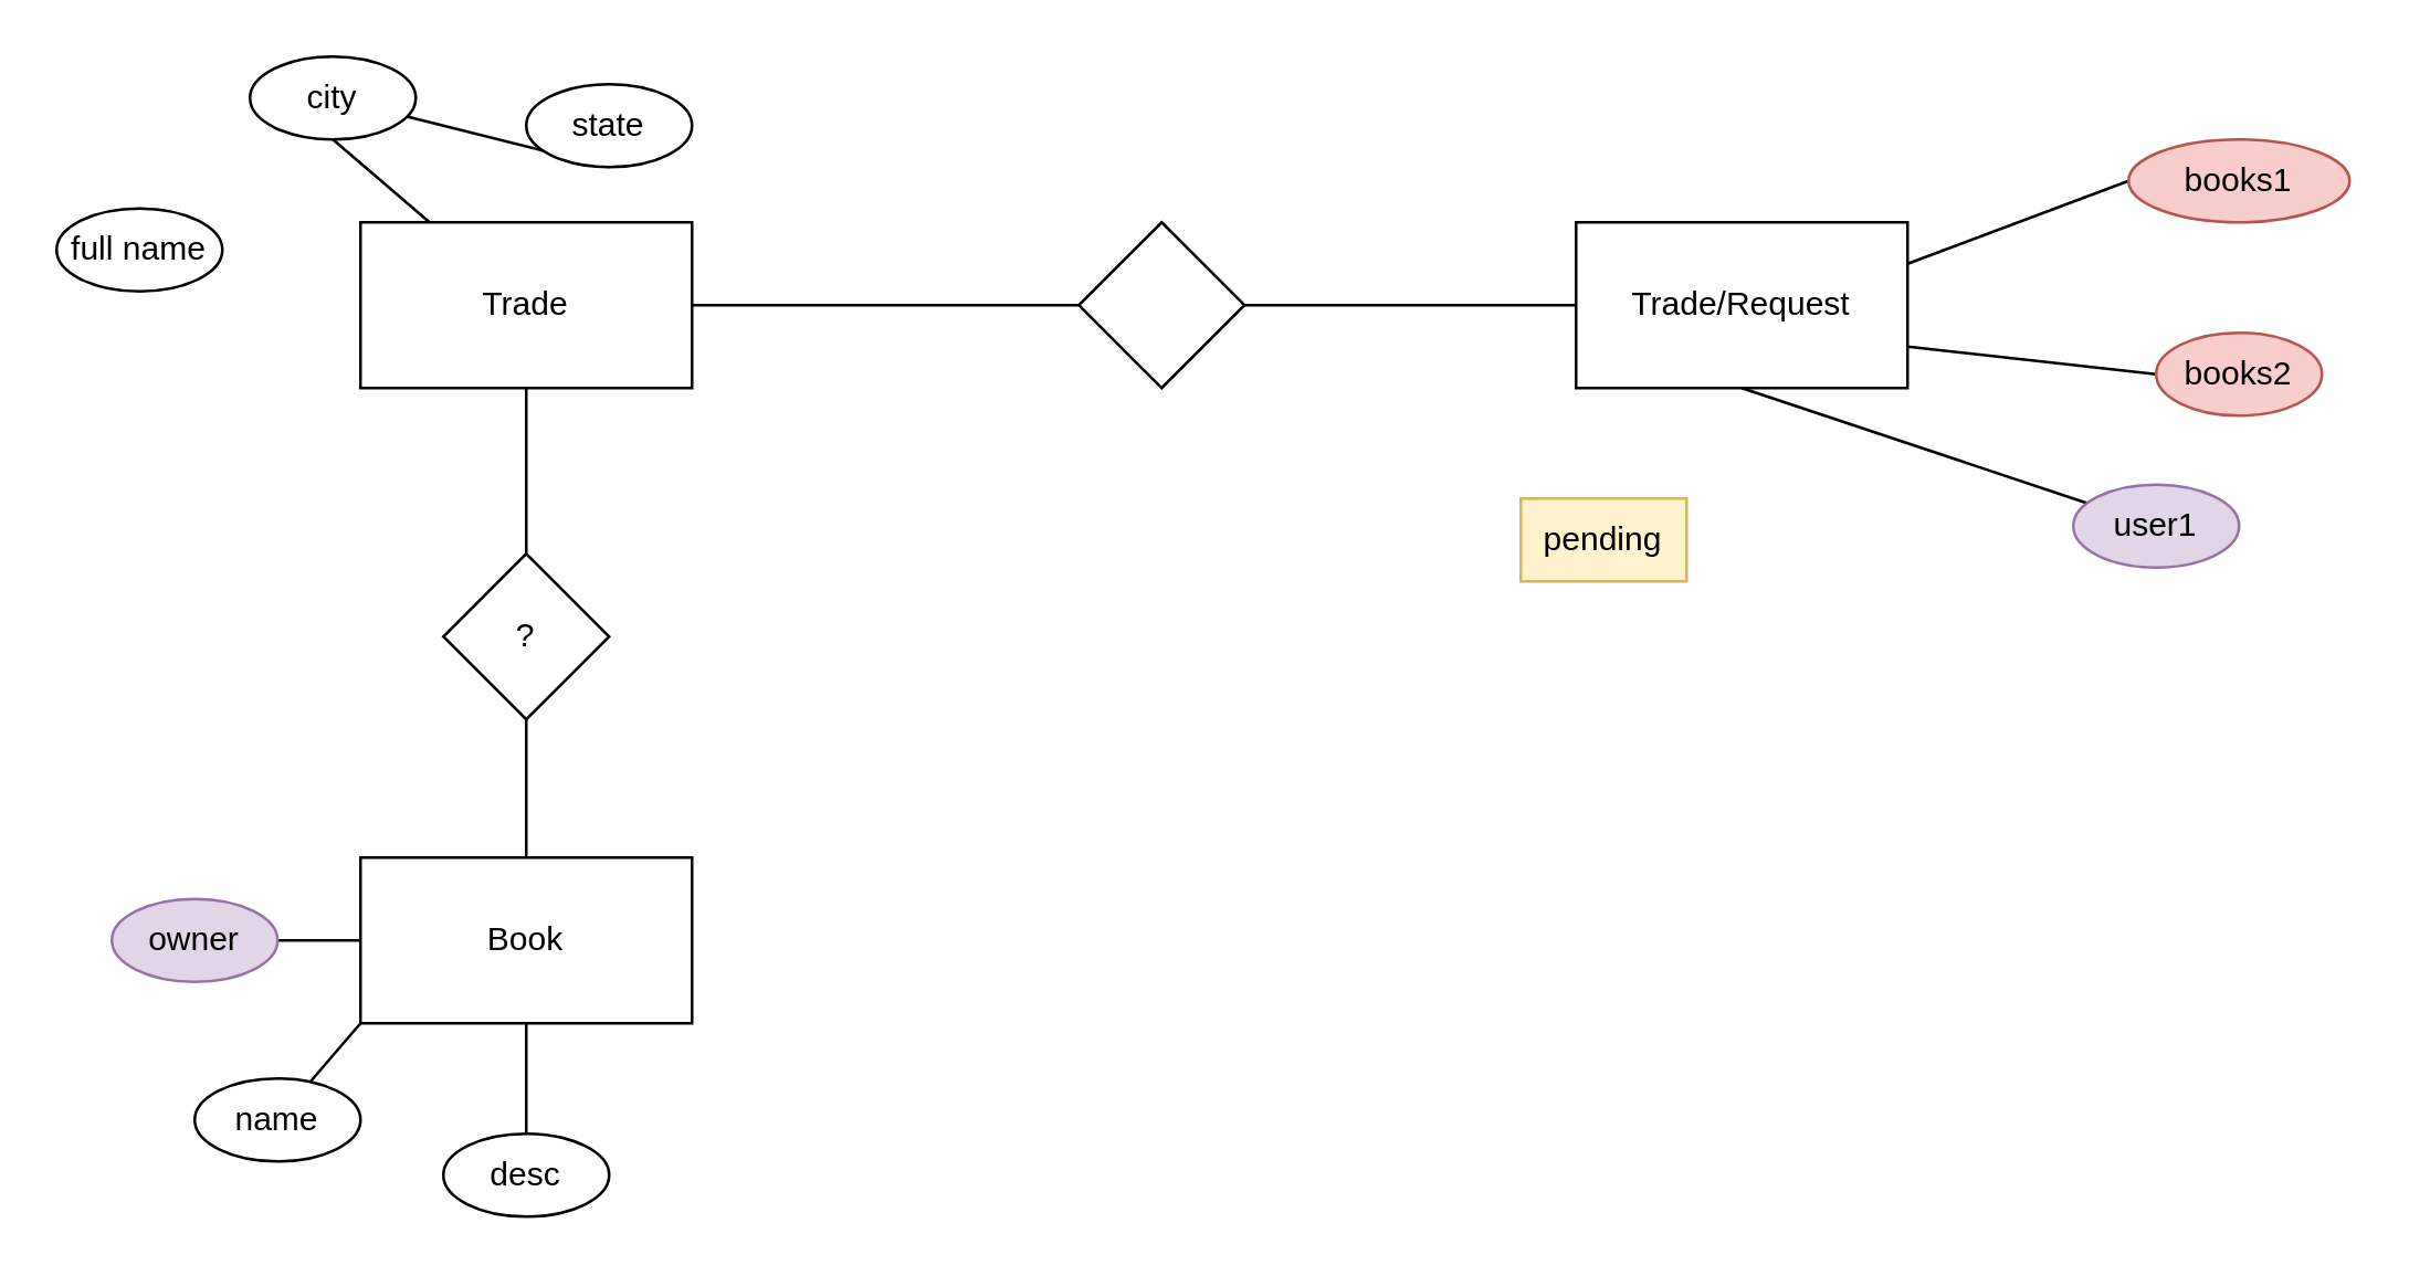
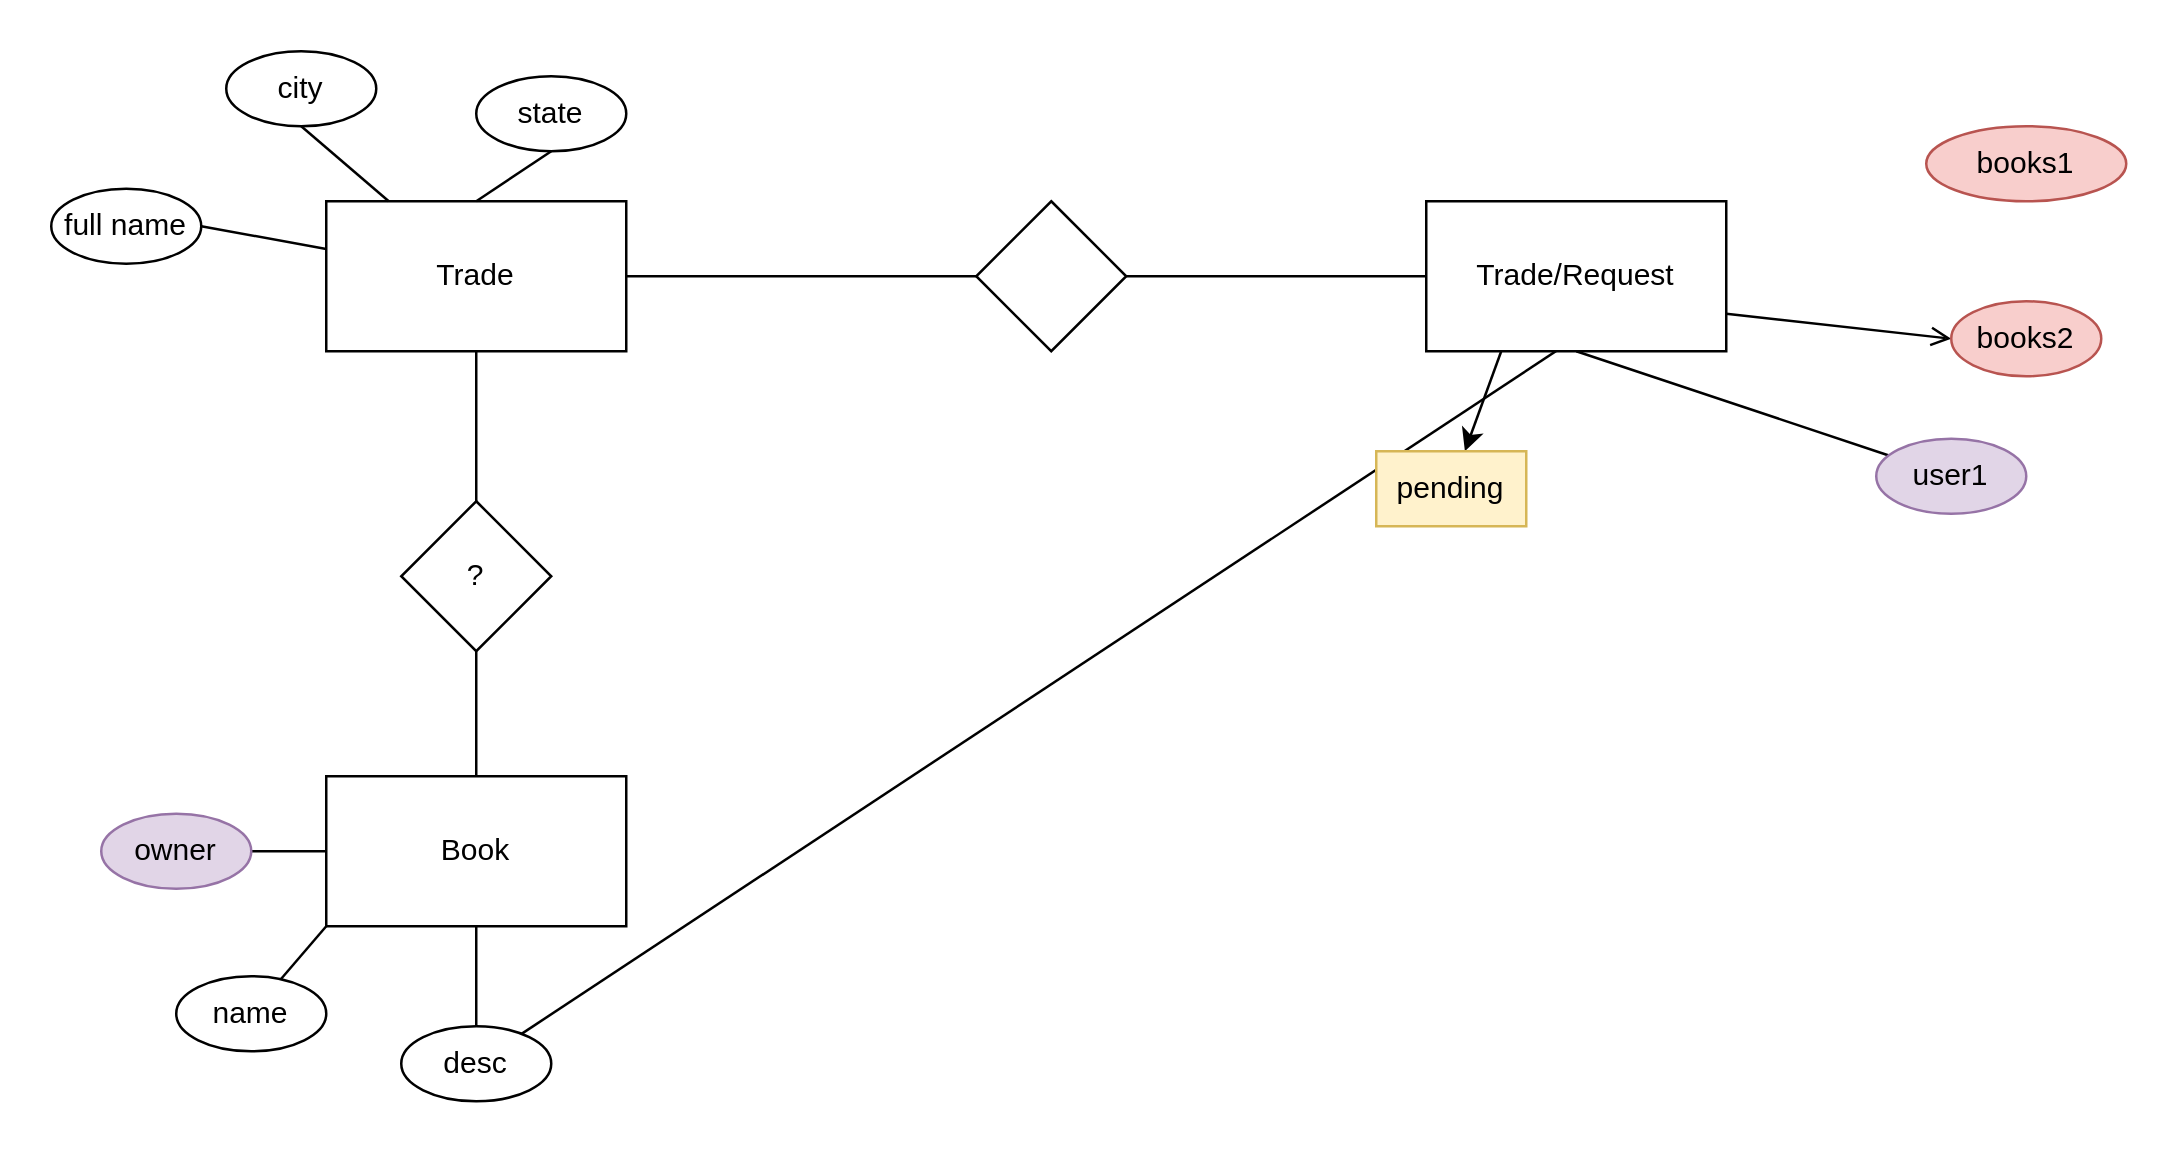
  <mxCell id="0" />
  <mxCell id="1" parent="0" />
  <mxCell id="2" style="edgeStyle=none;rounded=0;orthogonalLoop=1;jettySize=auto;html=1;exitX=0.5;exitY=1;exitDx=0;exitDy=0;endArrow=none;endFill=0;" parent="1" source="3" target="17" edge="1"><mxGeometry relative="1" as="geometry" /></mxCell>
  <mxCell id="3" value="Trade" style="rounded=0;whiteSpace=wrap;html=1;" parent="1" vertex="1"><mxGeometry x="130" y="80" width="120" height="60" as="geometry" /></mxCell>
  <mxCell id="4" style="edgeStyle=none;rounded=0;orthogonalLoop=1;jettySize=auto;html=1;exitX=0;exitY=1;exitDx=0;exitDy=0;endArrow=none;endFill=0;" parent="1" source="7" target="24" edge="1"><mxGeometry relative="1" as="geometry" /></mxCell>
  <mxCell id="5" style="edgeStyle=none;rounded=0;orthogonalLoop=1;jettySize=auto;html=1;exitX=0.5;exitY=1;exitDx=0;exitDy=0;endArrow=none;endFill=0;" parent="1" source="7" target="25" edge="1"><mxGeometry relative="1" as="geometry" /></mxCell>
  <mxCell id="6" value="" style="edgeStyle=orthogonalEdgeStyle;rounded=0;orthogonalLoop=1;jettySize=auto;html=1;endArrow=none;endFill=0;" parent="1" source="7" target="29" edge="1"><mxGeometry relative="1" as="geometry" /></mxCell>
  <mxCell id="7" value="Book" style="rounded=0;whiteSpace=wrap;html=1;" parent="1" vertex="1"><mxGeometry x="130" y="310" width="120" height="60" as="geometry" /></mxCell>
  <mxCell id="8" style="edgeStyle=none;rounded=0;orthogonalLoop=1;jettySize=auto;html=1;exitX=0.5;exitY=1;exitDx=0;exitDy=0;endArrow=none;endFill=0;" parent="1" source="12" target="28" edge="1"><mxGeometry relative="1" as="geometry" /></mxCell>
- <mxCell id="9" style="edgeStyle=none;rounded=0;orthogonalLoop=1;jettySize=auto;html=1;exitX=1;exitY=0.25;exitDx=0;exitDy=0;entryX=0;entryY=0.5;entryDx=0;entryDy=0;endArrow=none;endFill=0;" parent="1" source="12" target="26" edge="1"><mxGeometry relative="1" as="geometry" /></mxCell>
- <mxCell id="10" style="edgeStyle=none;rounded=0;orthogonalLoop=1;jettySize=auto;html=1;exitX=1;exitY=0.75;exitDx=0;exitDy=0;entryX=0;entryY=0.5;entryDx=0;entryDy=0;endArrow=none;endFill=0;" parent="1" source="12" target="27" edge="1"><mxGeometry relative="1" as="geometry" /></mxCell>
+ <mxCell id="9" style="edgeStyle=none;rounded=0;orthogonalLoop=1;jettySize=auto;html=1;exitX=1;exitY=0.25;exitDx=0;exitDy=0;endArrow=none;endFill=0;" parent="1" source="12" target="25" edge="1"><mxGeometry relative="1" as="geometry" /></mxCell>
+ <mxCell id="10" style="edgeStyle=none;rounded=0;orthogonalLoop=1;jettySize=auto;html=1;exitX=1;exitY=0.75;exitDx=0;exitDy=0;entryX=0;entryY=0.5;entryDx=0;entryDy=0;endArrow=open;endFill=0;" parent="1" source="12" target="27" edge="1"><mxGeometry relative="1" as="geometry" /></mxCell>
+ <mxCell id="11" style="edgeStyle=none;rounded=0;orthogonalLoop=1;jettySize=auto;html=1;exitX=0.25;exitY=1;exitDx=0;exitDy=0;" edge="1" parent="1" source="12" target="30"><mxGeometry relative="1" as="geometry" /></mxCell>
  <mxCell id="12" value="Trade/Request" style="rounded=0;whiteSpace=wrap;html=1;" parent="1" vertex="1"><mxGeometry x="570" y="80" width="120" height="60" as="geometry" /></mxCell>
  <mxCell id="13" style="rounded=0;orthogonalLoop=1;jettySize=auto;html=1;endArrow=none;endFill=0;" parent="1" source="15" target="12" edge="1"><mxGeometry relative="1" as="geometry" /></mxCell>
  <mxCell id="14" style="edgeStyle=none;rounded=0;orthogonalLoop=1;jettySize=auto;html=1;exitX=0;exitY=0.5;exitDx=0;exitDy=0;endArrow=none;endFill=0;" parent="1" source="15" target="3" edge="1"><mxGeometry relative="1" as="geometry" /></mxCell>
  <mxCell id="15" value="" style="rhombus;whiteSpace=wrap;html=1;" parent="1" vertex="1"><mxGeometry x="390" y="80" width="60" height="60" as="geometry" /></mxCell>
  <mxCell id="16" style="edgeStyle=none;rounded=0;orthogonalLoop=1;jettySize=auto;html=1;exitX=0.5;exitY=1;exitDx=0;exitDy=0;endArrow=none;endFill=0;" parent="1" source="17" target="7" edge="1"><mxGeometry relative="1" as="geometry" /></mxCell>
  <mxCell id="17" value="?" style="rhombus;whiteSpace=wrap;html=1;" parent="1" vertex="1"><mxGeometry x="160" y="200" width="60" height="60" as="geometry" /></mxCell>
  <mxCell id="18" style="edgeStyle=none;rounded=0;orthogonalLoop=1;jettySize=auto;html=1;exitX=0.5;exitY=1;exitDx=0;exitDy=0;endArrow=none;endFill=0;" parent="1" source="19" target="3" edge="1"><mxGeometry relative="1" as="geometry" /></mxCell>
  <mxCell id="19" value="city" style="ellipse;whiteSpace=wrap;html=1;" parent="1" vertex="1"><mxGeometry x="90" y="20" width="60" height="30" as="geometry" /></mxCell>
+ <mxCell id="20" style="edgeStyle=none;rounded=0;orthogonalLoop=1;jettySize=auto;html=1;exitX=1;exitY=0.5;exitDx=0;exitDy=0;endArrow=none;endFill=0;" parent="1" source="21" target="3" edge="1"><mxGeometry relative="1" as="geometry" /></mxCell>
  <mxCell id="21" value="full name" style="ellipse;whiteSpace=wrap;html=1;" parent="1" vertex="1"><mxGeometry x="20" y="75" width="60" height="30" as="geometry" /></mxCell>
- <mxCell id="22" style="edgeStyle=none;rounded=0;orthogonalLoop=1;jettySize=auto;html=1;exitX=0.5;exitY=1;exitDx=0;exitDy=0;endArrow=none;endFill=0;" parent="1" source="23" target="19" edge="1"><mxGeometry relative="1" as="geometry" /></mxCell>
+ <mxCell id="22" style="edgeStyle=none;rounded=0;orthogonalLoop=1;jettySize=auto;html=1;exitX=0.5;exitY=1;exitDx=0;exitDy=0;entryX=0.5;entryY=0;entryDx=0;entryDy=0;endArrow=none;endFill=0;" parent="1" source="23" target="3" edge="1"><mxGeometry relative="1" as="geometry" /></mxCell>
  <mxCell id="23" value="state" style="ellipse;whiteSpace=wrap;html=1;" parent="1" vertex="1"><mxGeometry x="190" y="30" width="60" height="30" as="geometry" /></mxCell>
  <mxCell id="24" value="name" style="ellipse;whiteSpace=wrap;html=1;" parent="1" vertex="1"><mxGeometry x="70" y="390" width="60" height="30" as="geometry" /></mxCell>
  <mxCell id="25" value="desc" style="ellipse;whiteSpace=wrap;html=1;" parent="1" vertex="1"><mxGeometry x="160" y="410" width="60" height="30" as="geometry" /></mxCell>
  <mxCell id="26" value="books1" style="ellipse;whiteSpace=wrap;html=1;fillColor=#f8cecc;strokeColor=#b85450;" parent="1" vertex="1"><mxGeometry x="770" y="50" width="80" height="30" as="geometry" /></mxCell>
  <mxCell id="27" value="books2" style="ellipse;whiteSpace=wrap;html=1;fillColor=#f8cecc;strokeColor=#b85450;" parent="1" vertex="1"><mxGeometry x="780" y="120" width="60" height="30" as="geometry" /></mxCell>
  <mxCell id="28" value="user1" style="ellipse;whiteSpace=wrap;html=1;fillColor=#e1d5e7;strokeColor=#9673a6;" parent="1" vertex="1"><mxGeometry x="750" y="175" width="60" height="30" as="geometry" /></mxCell>
  <mxCell id="29" value="owner" style="ellipse;whiteSpace=wrap;html=1;fillColor=#e1d5e7;strokeColor=#9673a6;" parent="1" vertex="1"><mxGeometry x="40" y="325" width="60" height="30" as="geometry" /></mxCell>
  <mxCell id="30" value="pending" style="whiteSpace=wrap;html=1;fillColor=#fff2cc;strokeColor=#d6b656;rounded=0;" vertex="1" parent="1"><mxGeometry x="550" y="180" width="60" height="30" as="geometry" /></mxCell>
